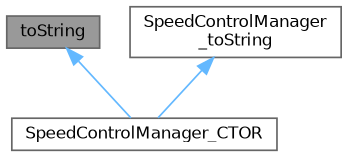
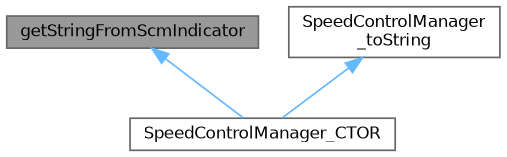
  digraph {
    rankdir=TB
    node [color=grey40 fillcolor=white fontname=Helvetica fontsize=10 shape=box style=filled]
    edge [color=steelblue1 dir=back fontname=Helvetica fontsize=10 labelfontname=Helvetica labelfontsize=10 style=solid]
-   n1 [color=gray40 fillcolor=grey60 fontcolor=black height=0.2 label=toString width=0.4]
+   n1 [color=gray40 fillcolor=grey60 fontcolor=black height=0.2 label=getStringFromScmIndicator width=0.4]
    n2 [height=0.2 label=SpeedControlManager_CTOR width=0.4]
    n3 [height=0.2 label="SpeedControlManager\l_toString" width=0.4]
    n1 -> n2
    n3 -> n2
  }
